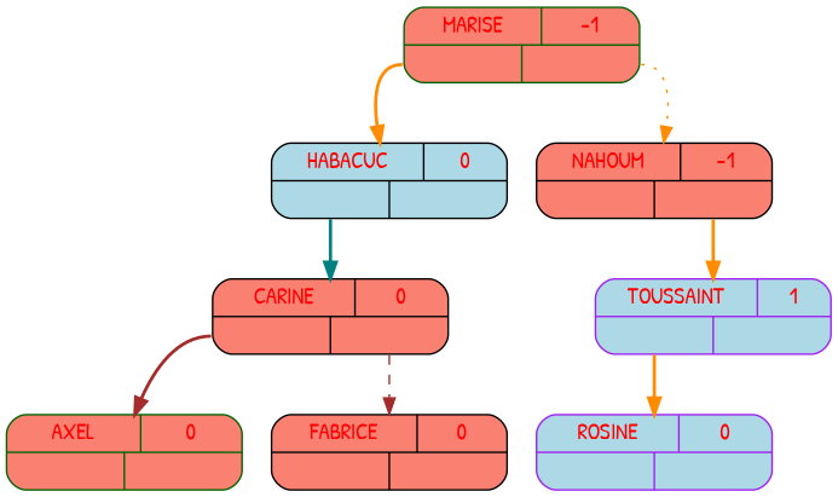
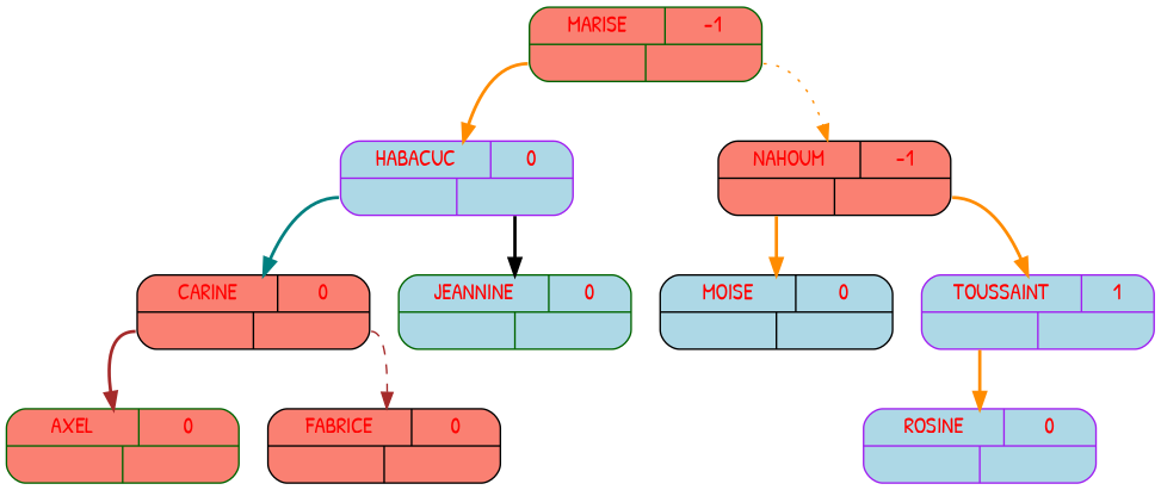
  digraph {
    fontname="Patrick Hand"
    node [color=black fillcolor=salmon fontcolor=red fontname="Patrick Hand" fontsize=14 shape=record style="rounded, filled,filled"]
    edge [color=darkorange fontname="Patrick Hand" style=bold tailport=g]
    n1 [color=darkgreen label="{{<c> MARISE\n | <b> -1} | { <g> | <d>}}" width=2]
-   n2 [fillcolor=lightblue label="{{<c> HABACUC\n | <b> 0} | { <g> | <d>}}" width=2]
+   n2 [color=purple fillcolor=lightblue label="{{<c> HABACUC\n | <b> 0} | { <g> | <d>}}" width=2]
    n3 [label="{{<c> NAHOUM\n | <b> -1} | { <g> | <d>}}" width=2]
    n4 [label="{{<c> CARINE\n | <b> 0} | { <g> | <d>}}" width=2]
+   n5 [color=darkgreen fillcolor=lightblue label="{{<c> JEANNINE\n | <b> 0} | { <g> | <d>}}" width=2]
+   n6 [fillcolor=lightblue label="{{<c> MOISE\n | <b> 0} | { <g> | <d>}}" width=2]
    n7 [color=purple fillcolor=lightblue label="{{<c> TOUSSAINT\n | <b> 1} | { <g> | <d>}}" width=2]
    n8 [color=darkgreen label="{{<c> AXEL\n | <b> 0} | { <g> | <d>}}" width=2]
    n9 [label="{{<c> FABRICE\n | <b> 0} | { <g> | <d>}}" width=2]
    n10 [color=purple fillcolor=lightblue label="{{<c> ROSINE\n | <b> 0} | { <g> | <d>}}" width=2]
    n1 -> n2
    n1 -> n3 [style=dotted tailport=d]
    n2 -> n4 [color=teal]
+   n2 -> n5 [color=black tailport=d]
+   n3 -> n6
    n3 -> n7 [tailport=d]
    n4 -> n8 [color=brown]
    n4 -> n9 [color=brown style=dashed tailport=d]
    n7 -> n10
  }
